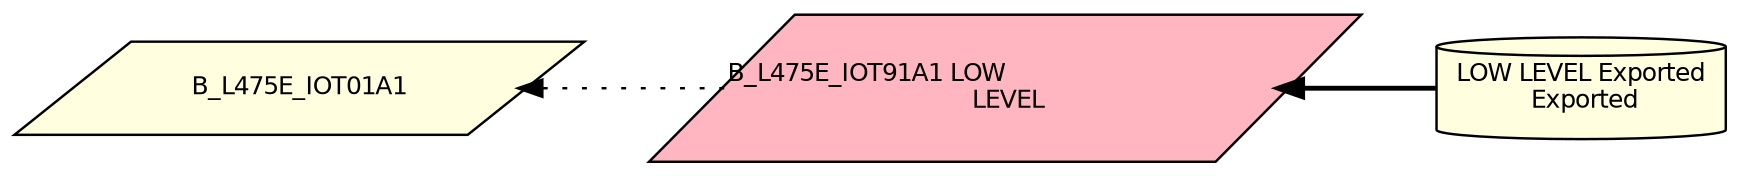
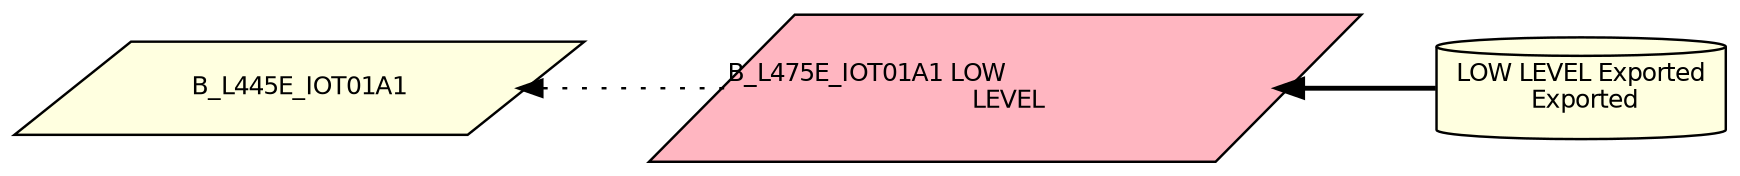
  digraph {
    rankdir=LR
    node [color=black fillcolor=lightyellow fontname=Helvetica fontsize=10 shape=parallelogram style=filled]
    edge [dir=back fontname=Helvetica fontsize=10 labelfontname=Helvetica labelfontsize=10 shape=plaintext]
-   n1 [height=0.2 label=B_L475E_IOT01A1 width=0.4]
-   n2 [fillcolor=lightpink fontcolor=black height=0.2 label="B_L475E_IOT91A1 LOW\l LEVEL" width=0.4]
+   n1 [height=0.2 label=B_L445E_IOT01A1 width=0.4]
+   n2 [fillcolor=lightpink fontcolor=black height=0.2 label="B_L475E_IOT01A1 LOW\l LEVEL" width=0.4]
    n3 [height=0.2 label="LOW LEVEL Exported\l Exported" shape=cylinder width=0.4]
    n1 -> n2 [style=dotted]
    n2 -> n3 [style=bold]
  }
